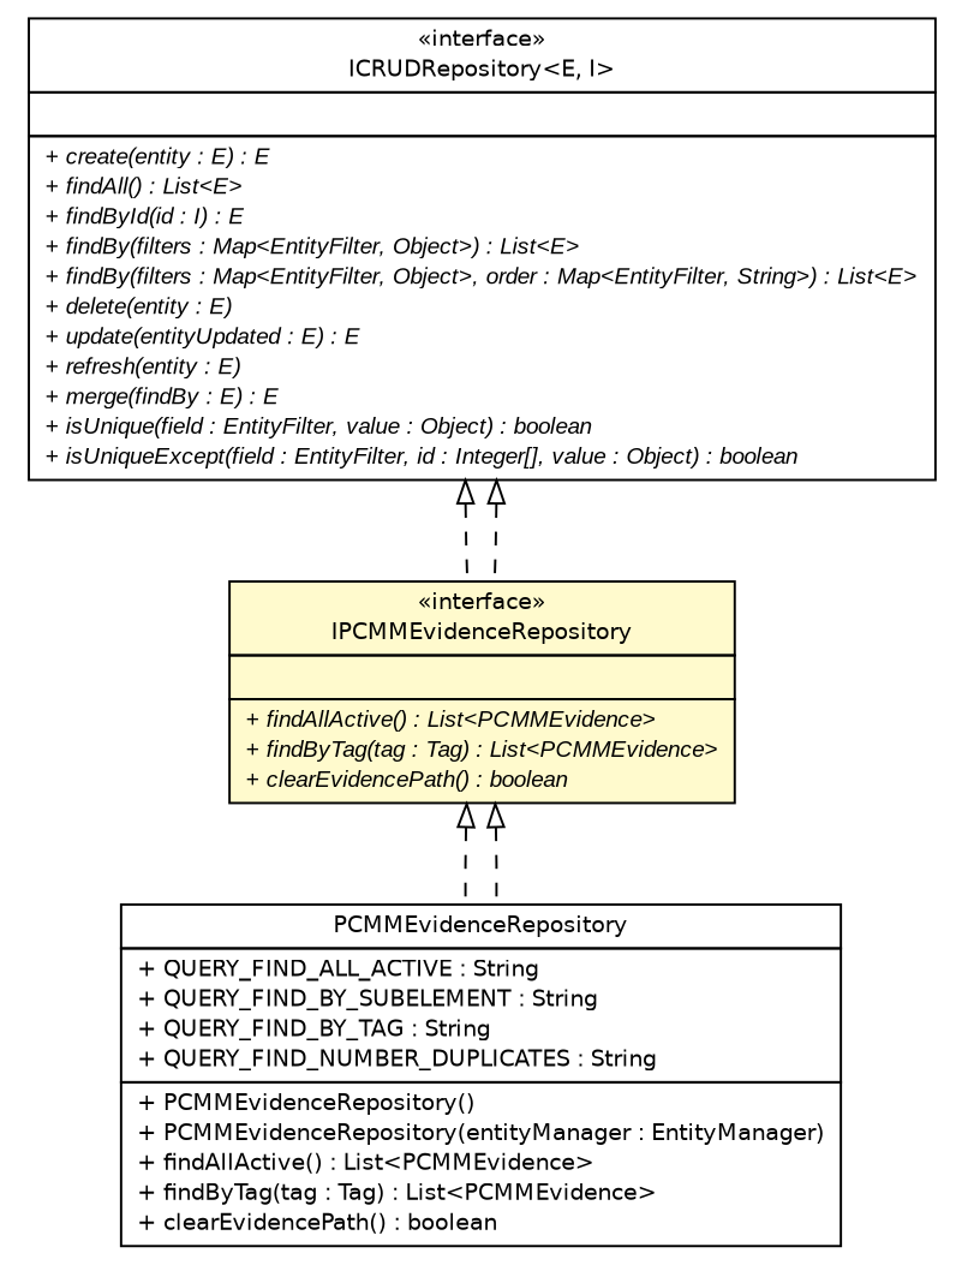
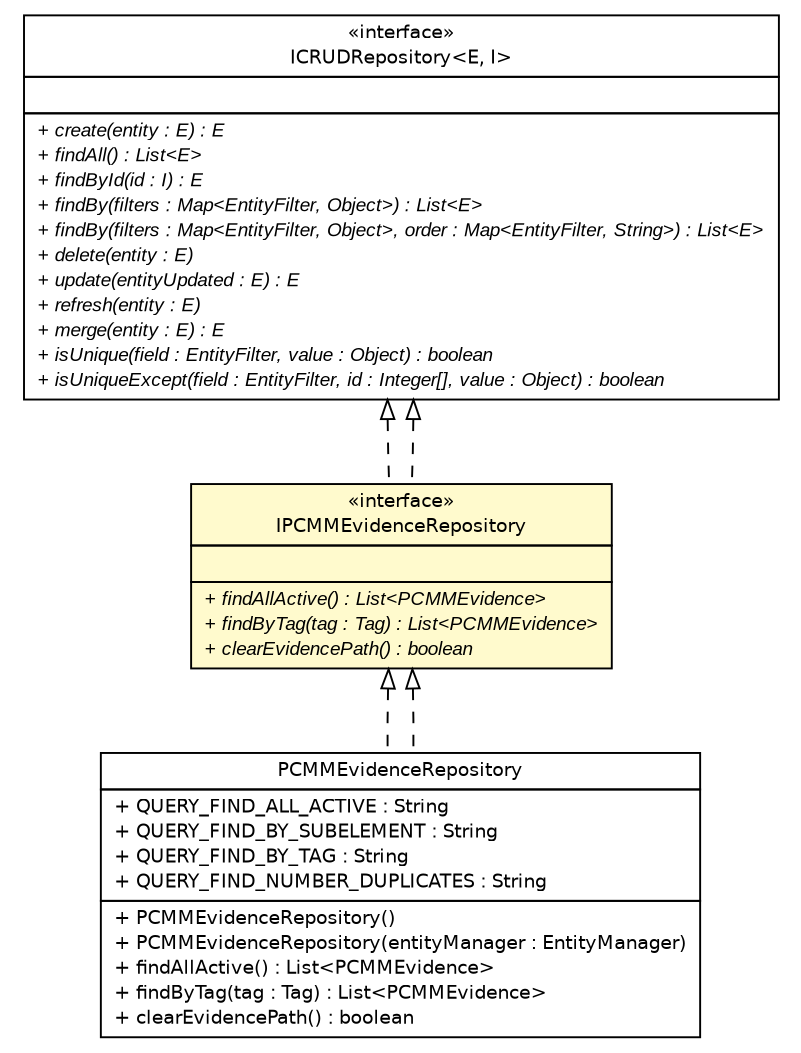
  digraph {
    nodesep=0.25
    ranksep=0.5
    fontname="DejaVu Sans"
    node [fontcolor=black fontname="DejaVu Sans" fontsize=10.0 shape=plaintext]
    edge [arrowtail=empty dir=back fontname="DejaVu Sans" fontsize=10 headport=p labelfontname=arial labelfontsize=10 style=dashed tailport=p]
-   n1 [label=<<table title="gov.sandia.cf.dao.ICRUDRepository" border="0" cellborder="1" cellspacing="0" cellpadding="2" port="p" href="./ICRUDRepository.html"> 		<tr><td><table border="0" cellspacing="0" cellpadding="1"> <tr><td align="center" balign="center"> &#171;interface&#187; </td></tr> <tr><td align="center" balign="center"> ICRUDRepository&lt;E, I&gt; </td></tr> 		</table></td></tr> 		<tr><td><table border="0" cellspacing="0" cellpadding="1"> <tr><td align="left" balign="left">  </td></tr> 		</table></td></tr> 		<tr><td><table border="0" cellspacing="0" cellpadding="1"> <tr><td align="left" balign="left"><font face="arial italic" point-size="10.0"> + create(entity : E) : E </font></td></tr> <tr><td align="left" balign="left"><font face="arial italic" point-size="10.0"> + findAll() : List&lt;E&gt; </font></td></tr> <tr><td align="left" balign="left"><font face="arial italic" point-size="10.0"> + findById(id : I) : E </font></td></tr> <tr><td align="left" balign="left"><font face="arial italic" point-size="10.0"> + findBy(filters : Map&lt;EntityFilter, Object&gt;) : List&lt;E&gt; </font></td></tr> <tr><td align="left" balign="left"><font face="arial italic" point-size="10.0"> + findBy(filters : Map&lt;EntityFilter, Object&gt;, order : Map&lt;EntityFilter, String&gt;) : List&lt;E&gt; </font></td></tr> <tr><td align="left" balign="left"><font face="arial italic" point-size="10.0"> + delete(entity : E) </font></td></tr> <tr><td align="left" balign="left"><font face="arial italic" point-size="10.0"> + update(entityUpdated : E) : E </font></td></tr> <tr><td align="left" balign="left"><font face="arial italic" point-size="10.0"> + refresh(entity : E) </font></td></tr> <tr><td align="left" balign="left"><font face="arial italic" point-size="10.0"> + merge(findBy : E) : E </font></td></tr> <tr><td align="left" balign="left"><font face="arial italic" point-size="10.0"> + isUnique(field : EntityFilter, value : Object) : boolean </font></td></tr> <tr><td align="left" balign="left"><font face="arial italic" point-size="10.0"> + isUniqueExcept(field : EntityFilter, id : Integer[], value : Object) : boolean </font></td></tr> 		</table></td></tr> 		</table>>]
+   n1 [label=<<table title="gov.sandia.cf.dao.ICRUDRepository" border="0" cellborder="1" cellspacing="0" cellpadding="2" port="p" href="./ICRUDRepository.html"> 		<tr><td><table border="0" cellspacing="0" cellpadding="1"> <tr><td align="center" balign="center"> &#171;interface&#187; </td></tr> <tr><td align="center" balign="center"> ICRUDRepository&lt;E, I&gt; </td></tr> 		</table></td></tr> 		<tr><td><table border="0" cellspacing="0" cellpadding="1"> <tr><td align="left" balign="left">  </td></tr> 		</table></td></tr> 		<tr><td><table border="0" cellspacing="0" cellpadding="1"> <tr><td align="left" balign="left"><font face="arial italic" point-size="10.0"> + create(entity : E) : E </font></td></tr> <tr><td align="left" balign="left"><font face="arial italic" point-size="10.0"> + findAll() : List&lt;E&gt; </font></td></tr> <tr><td align="left" balign="left"><font face="arial italic" point-size="10.0"> + findById(id : I) : E </font></td></tr> <tr><td align="left" balign="left"><font face="arial italic" point-size="10.0"> + findBy(filters : Map&lt;EntityFilter, Object&gt;) : List&lt;E&gt; </font></td></tr> <tr><td align="left" balign="left"><font face="arial italic" point-size="10.0"> + findBy(filters : Map&lt;EntityFilter, Object&gt;, order : Map&lt;EntityFilter, String&gt;) : List&lt;E&gt; </font></td></tr> <tr><td align="left" balign="left"><font face="arial italic" point-size="10.0"> + delete(entity : E) </font></td></tr> <tr><td align="left" balign="left"><font face="arial italic" point-size="10.0"> + update(entityUpdated : E) : E </font></td></tr> <tr><td align="left" balign="left"><font face="arial italic" point-size="10.0"> + refresh(entity : E) </font></td></tr> <tr><td align="left" balign="left"><font face="arial italic" point-size="10.0"> + merge(entity : E) : E </font></td></tr> <tr><td align="left" balign="left"><font face="arial italic" point-size="10.0"> + isUnique(field : EntityFilter, value : Object) : boolean </font></td></tr> <tr><td align="left" balign="left"><font face="arial italic" point-size="10.0"> + isUniqueExcept(field : EntityFilter, id : Integer[], value : Object) : boolean </font></td></tr> 		</table></td></tr> 		</table>>]
    n2 [label=<<table title="gov.sandia.cf.dao.IPCMMEvidenceRepository" border="0" cellborder="1" cellspacing="0" cellpadding="2" port="p" bgcolor="lemonChiffon" href="./IPCMMEvidenceRepository.html"> 		<tr><td><table border="0" cellspacing="0" cellpadding="1"> <tr><td align="center" balign="center"> &#171;interface&#187; </td></tr> <tr><td align="center" balign="center"> IPCMMEvidenceRepository </td></tr> 		</table></td></tr> 		<tr><td><table border="0" cellspacing="0" cellpadding="1"> <tr><td align="left" balign="left">  </td></tr> 		</table></td></tr> 		<tr><td><table border="0" cellspacing="0" cellpadding="1"> <tr><td align="left" balign="left"><font face="arial italic" point-size="10.0"> + findAllActive() : List&lt;PCMMEvidence&gt; </font></td></tr> <tr><td align="left" balign="left"><font face="arial italic" point-size="10.0"> + findByTag(tag : Tag) : List&lt;PCMMEvidence&gt; </font></td></tr> <tr><td align="left" balign="left"><font face="arial italic" point-size="10.0"> + clearEvidencePath() : boolean </font></td></tr> 		</table></td></tr> 		</table>>]
    n3 [label=<<table title="gov.sandia.cf.dao.impl.PCMMEvidenceRepository" border="0" cellborder="1" cellspacing="0" cellpadding="2" port="p" href="./impl/PCMMEvidenceRepository.html"> 		<tr><td><table border="0" cellspacing="0" cellpadding="1"> <tr><td align="center" balign="center"> PCMMEvidenceRepository </td></tr> 		</table></td></tr> 		<tr><td><table border="0" cellspacing="0" cellpadding="1"> <tr><td align="left" balign="left"> + QUERY_FIND_ALL_ACTIVE : String </td></tr> <tr><td align="left" balign="left"> + QUERY_FIND_BY_SUBELEMENT : String </td></tr> <tr><td align="left" balign="left"> + QUERY_FIND_BY_TAG : String </td></tr> <tr><td align="left" balign="left"> + QUERY_FIND_NUMBER_DUPLICATES : String </td></tr> 		</table></td></tr> 		<tr><td><table border="0" cellspacing="0" cellpadding="1"> <tr><td align="left" balign="left"> + PCMMEvidenceRepository() </td></tr> <tr><td align="left" balign="left"> + PCMMEvidenceRepository(entityManager : EntityManager) </td></tr> <tr><td align="left" balign="left"> + findAllActive() : List&lt;PCMMEvidence&gt; </td></tr> <tr><td align="left" balign="left"> + findByTag(tag : Tag) : List&lt;PCMMEvidence&gt; </td></tr> <tr><td align="left" balign="left"> + clearEvidencePath() : boolean </td></tr> 		</table></td></tr> 		</table>>]
    n1 -> n2
    n1 -> n2
    n2 -> n3
    n2 -> n3
  }
